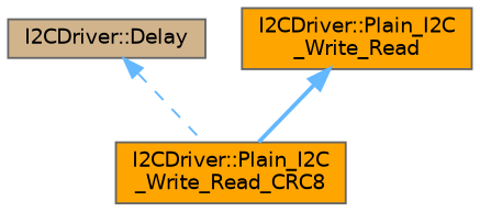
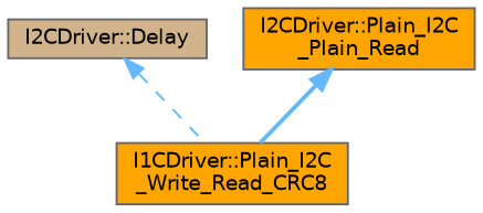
  digraph {
    rankdir=TB
    node [color=grey40 fillcolor=orange fontname=Helvetica fontsize=10 shape=box style=filled]
    edge [color=steelblue1 dir=back fontname=Helvetica fontsize=10 labelfontname=Helvetica labelfontsize=10]
    n1 [color=gray40 fillcolor=tan fontcolor=black height=0.2 label="I2CDriver::Delay" width=0.4]
-   n2 [height=0.2 label="I2CDriver::Plain_I2C\l_Write_Read_CRC8" width=0.4]
-   n3 [height=0.2 label="I2CDriver::Plain_I2C\l_Write_Read" width=0.4]
+   n2 [height=0.2 label="I1CDriver::Plain_I2C\l_Write_Read_CRC8" width=0.4]
+   n3 [height=0.2 label="I2CDriver::Plain_I2C\l_Plain_Read" width=0.4]
    n1 -> n2 [style=dashed]
    n3 -> n2 [style=bold]
  }
